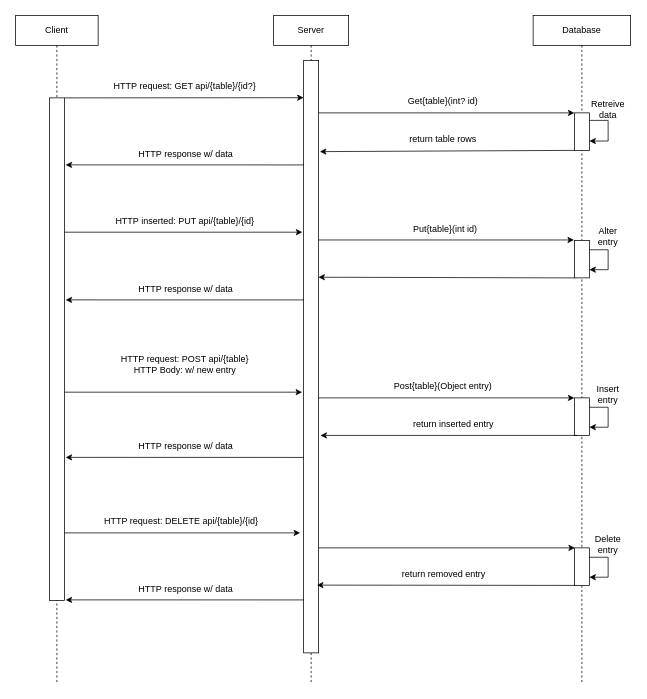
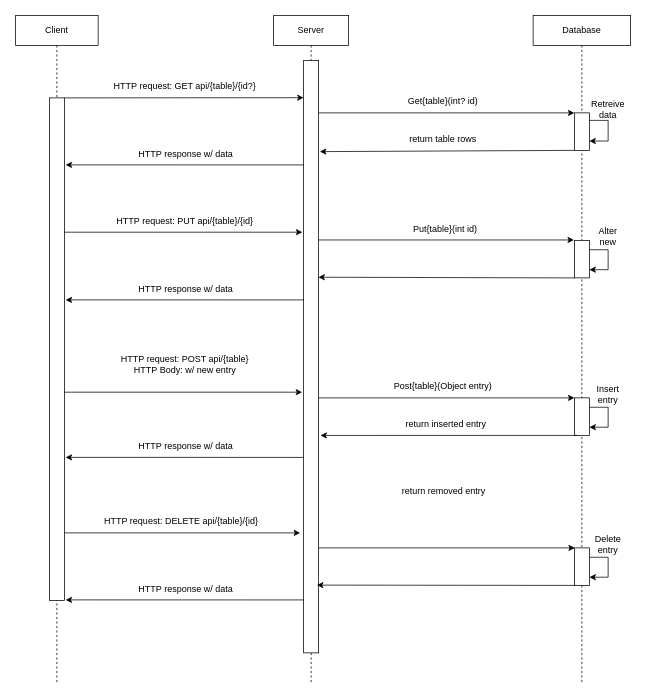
  <mxCell id="0" />
  <mxCell id="1" parent="0" />
  <mxCell id="2" value="" style="endArrow=classic;html=1;rounded=0;entryX=0;entryY=0;entryDx=0;entryDy=0;" edge="1" parent="1"><mxGeometry width="50" height="50" relative="1" as="geometry"><mxPoint x="414.337" y="730" as="sourcePoint" /><mxPoint x="765.67" y="730" as="targetPoint" /></mxGeometry></mxCell>
  <mxCell id="3" value="" style="endArrow=classic;html=1;rounded=0;entryX=0;entryY=0;entryDx=0;entryDy=0;" edge="1" parent="1" source="9"><mxGeometry width="50" height="50" relative="1" as="geometry"><mxPoint x="100" y="710" as="sourcePoint" /><mxPoint x="399.33" y="710" as="targetPoint" /></mxGeometry></mxCell>
  <mxCell id="4" value="" style="endArrow=classic;html=1;rounded=0;entryX=-0.1;entryY=0.56;entryDx=0;entryDy=0;entryPerimeter=0;" edge="1" parent="1" source="9" target="12"><mxGeometry width="50" height="50" relative="1" as="geometry"><mxPoint x="100" y="510" as="sourcePoint" /><mxPoint x="350" y="520" as="targetPoint" /></mxGeometry></mxCell>
  <mxCell id="5" value="" style="endArrow=classic;html=1;rounded=0;entryX=0;entryY=0;entryDx=0;entryDy=0;" edge="1" parent="1" source="11" target="21"><mxGeometry width="50" height="50" relative="1" as="geometry"><mxPoint x="434" y="548.45" as="sourcePoint" /><mxPoint x="774.7" y="548.45" as="targetPoint" /></mxGeometry></mxCell>
  <mxCell id="6" value="" style="endArrow=classic;html=1;rounded=0;entryX=0;entryY=0;entryDx=0;entryDy=0;" parent="1" source="11" target="15" edge="1"><mxGeometry width="50" height="50" relative="1" as="geometry"><mxPoint x="430" y="150" as="sourcePoint" /><mxPoint x="680" y="220" as="targetPoint" /></mxGeometry></mxCell>
  <mxCell id="7" value="" style="endArrow=classic;html=1;rounded=0;exitX=1;exitY=0;exitDx=0;exitDy=0;entryX=-0.003;entryY=0.063;entryDx=0;entryDy=0;entryPerimeter=0;" parent="1" source="10" target="12" edge="1"><mxGeometry width="50" height="50" relative="1" as="geometry"><mxPoint x="330" y="320" as="sourcePoint" /><mxPoint x="390" y="130" as="targetPoint" /></mxGeometry></mxCell>
  <mxCell id="8" value="" style="endArrow=classic;html=1;rounded=0;entryX=-0.086;entryY=0.29;entryDx=0;entryDy=0;entryPerimeter=0;" edge="1" parent="1" source="9" target="12"><mxGeometry width="50" height="50" relative="1" as="geometry"><mxPoint x="86" y="310.28" as="sourcePoint" /><mxPoint x="360" y="320" as="targetPoint" /></mxGeometry></mxCell>
  <mxCell id="9" value="Client" style="shape=umlLifeline;perimeter=lifelinePerimeter;whiteSpace=wrap;html=1;container=1;collapsible=0;recursiveResize=0;outlineConnect=0;" parent="1" vertex="1"><mxGeometry y="20" width="110" height="890" as="geometry" x="20" /></mxCell>
  <mxCell id="10" value="" style="rounded=0;whiteSpace=wrap;html=1;" parent="9" vertex="1"><mxGeometry x="45" y="110" width="20" height="670" as="geometry" /></mxCell>
  <mxCell id="11" value="Server" style="shape=umlLifeline;perimeter=lifelinePerimeter;whiteSpace=wrap;html=1;container=1;collapsible=0;recursiveResize=0;outlineConnect=0;" parent="1" vertex="1"><mxGeometry x="364" y="20" width="100" height="890" as="geometry" /></mxCell>
  <mxCell id="12" value="" style="rounded=0;whiteSpace=wrap;html=1;" parent="11" vertex="1"><mxGeometry x="40" y="60" width="20" height="790" as="geometry" /></mxCell>
  <mxCell id="13" value="Database" style="shape=umlLifeline;perimeter=lifelinePerimeter;whiteSpace=wrap;html=1;container=1;collapsible=0;recursiveResize=0;outlineConnect=0;" parent="1" vertex="1"><mxGeometry x="710" y="20" width="130" height="890" as="geometry" /></mxCell>
  <mxCell id="14" style="edgeStyle=orthogonalEdgeStyle;rounded=0;orthogonalLoop=1;jettySize=auto;html=1;exitX=0;exitY=1;exitDx=0;exitDy=0;entryX=1;entryY=0.75;entryDx=0;entryDy=0;" edge="1" parent="13" source="16" target="15"><mxGeometry relative="1" as="geometry"><Array as="points"><mxPoint x="100" y="140" /><mxPoint x="100" y="168" /></Array></mxGeometry></mxCell>
  <mxCell id="15" value="" style="rounded=0;whiteSpace=wrap;html=1;" parent="13" vertex="1"><mxGeometry x="55" y="130" width="20" height="50" as="geometry" /></mxCell>
  <mxCell id="16" value="Retreive&lt;br&gt;data" style="text;html=1;strokeColor=none;fillColor=none;align=center;verticalAlign=middle;whiteSpace=wrap;rounded=0;" vertex="1" parent="13"><mxGeometry x="70" y="110" width="60" height="30" as="geometry" /></mxCell>
  <mxCell id="17" value="" style="rounded=0;whiteSpace=wrap;html=1;" vertex="1" parent="13"><mxGeometry x="55" y="300" width="20" height="50" as="geometry" /></mxCell>
- <mxCell id="18" value="Alter&lt;br&gt;entry" style="text;html=1;strokeColor=none;fillColor=none;align=center;verticalAlign=middle;whiteSpace=wrap;rounded=0;" vertex="1" parent="13"><mxGeometry x="70" y="280" width="60" height="30" as="geometry" /></mxCell>
+ <mxCell id="18" value="Alter&lt;br&gt;new" style="text;html=1;strokeColor=none;fillColor=none;align=center;verticalAlign=middle;whiteSpace=wrap;rounded=0;" vertex="1" parent="13"><mxGeometry x="70" y="280" width="60" height="30" as="geometry" /></mxCell>
  <mxCell id="19" value="" style="endArrow=classic;html=1;rounded=0;entryX=0.986;entryY=0.366;entryDx=0;entryDy=0;entryPerimeter=0;" edge="1" parent="13" target="12"><mxGeometry width="50" height="50" relative="1" as="geometry"><mxPoint x="55" y="350.05" as="sourcePoint" /><mxPoint x="-210" y="370" as="targetPoint" /></mxGeometry></mxCell>
  <mxCell id="20" style="edgeStyle=orthogonalEdgeStyle;rounded=0;orthogonalLoop=1;jettySize=auto;html=1;exitX=1;exitY=0.25;exitDx=0;exitDy=0;entryX=1.002;entryY=0.782;entryDx=0;entryDy=0;entryPerimeter=0;" edge="1" parent="13" source="17" target="17"><mxGeometry relative="1" as="geometry"><Array as="points"><mxPoint x="100" y="312" /><mxPoint x="100" y="339" /></Array></mxGeometry></mxCell>
  <mxCell id="21" value="" style="rounded=0;whiteSpace=wrap;html=1;" vertex="1" parent="13"><mxGeometry x="55" y="510" width="20" height="50" as="geometry" /></mxCell>
  <mxCell id="22" value="Insert&lt;br&gt;entry" style="text;html=1;strokeColor=none;fillColor=none;align=center;verticalAlign=middle;whiteSpace=wrap;rounded=0;" vertex="1" parent="13"><mxGeometry x="70" y="490" width="60" height="30" as="geometry" /></mxCell>
  <mxCell id="23" style="edgeStyle=orthogonalEdgeStyle;rounded=0;orthogonalLoop=1;jettySize=auto;html=1;exitX=1;exitY=0.25;exitDx=0;exitDy=0;entryX=1.002;entryY=0.782;entryDx=0;entryDy=0;entryPerimeter=0;" edge="1" parent="13" source="21" target="21"><mxGeometry relative="1" as="geometry"><Array as="points"><mxPoint x="100" y="522" /><mxPoint x="100" y="549" /></Array></mxGeometry></mxCell>
  <mxCell id="24" value="" style="rounded=0;whiteSpace=wrap;html=1;" vertex="1" parent="13"><mxGeometry x="55" y="710" width="20" height="50" as="geometry" /></mxCell>
  <mxCell id="25" value="Delete&lt;br&gt;entry" style="text;html=1;strokeColor=none;fillColor=none;align=center;verticalAlign=middle;whiteSpace=wrap;rounded=0;" vertex="1" parent="13"><mxGeometry x="70" y="690" width="60" height="30" as="geometry" /></mxCell>
  <mxCell id="26" style="edgeStyle=orthogonalEdgeStyle;rounded=0;orthogonalLoop=1;jettySize=auto;html=1;exitX=1;exitY=0.25;exitDx=0;exitDy=0;entryX=1.002;entryY=0.782;entryDx=0;entryDy=0;entryPerimeter=0;" edge="1" parent="13" source="24" target="24"><mxGeometry relative="1" as="geometry"><Array as="points"><mxPoint x="100" y="722" /><mxPoint x="100" y="749" /></Array></mxGeometry></mxCell>
  <mxCell id="27" value="HTTP request: GET api/{table}/{id?}" style="text;html=1;strokeColor=none;fillColor=none;align=center;verticalAlign=middle;whiteSpace=wrap;rounded=0;" parent="1" vertex="1"><mxGeometry x="110.67" y="100" width="270" height="30" as="geometry" /></mxCell>
  <mxCell id="28" value="Get{table}(int? id)" style="text;html=1;strokeColor=none;fillColor=none;align=center;verticalAlign=middle;whiteSpace=wrap;rounded=0;" parent="1" vertex="1"><mxGeometry x="480" y="120" width="220" height="30" as="geometry" /></mxCell>
  <mxCell id="29" value="" style="endArrow=classic;html=1;rounded=0;exitX=0;exitY=1;exitDx=0;exitDy=0;entryX=1.083;entryY=0.154;entryDx=0;entryDy=0;entryPerimeter=0;" edge="1" parent="1" source="15" target="12"><mxGeometry width="50" height="50" relative="1" as="geometry"><mxPoint x="240" y="550" as="sourcePoint" /><mxPoint x="480" y="200" as="targetPoint" /></mxGeometry></mxCell>
  <mxCell id="30" value="return table rows" style="text;html=1;strokeColor=none;fillColor=none;align=center;verticalAlign=middle;whiteSpace=wrap;rounded=0;" vertex="1" parent="1"><mxGeometry x="530" y="170" width="120" height="30" as="geometry" /></mxCell>
  <mxCell id="31" value="" style="endArrow=classic;html=1;rounded=0;exitX=-0.037;exitY=0.284;exitDx=0;exitDy=0;exitPerimeter=0;entryX=1.016;entryY=0.306;entryDx=0;entryDy=0;entryPerimeter=0;" edge="1" parent="1"><mxGeometry width="50" height="50" relative="1" as="geometry"><mxPoint x="404.64" y="219.4" as="sourcePoint" /><mxPoint x="86.7" y="219.34" as="targetPoint" /></mxGeometry></mxCell>
  <mxCell id="32" value="HTTP response w/ data" style="text;html=1;strokeColor=none;fillColor=none;align=center;verticalAlign=middle;whiteSpace=wrap;rounded=0;" vertex="1" parent="1"><mxGeometry x="169.89" y="190" width="154.33" height="30" as="geometry" /></mxCell>
- <mxCell id="33" value="HTTP inserted: PUT api/{table}/{id}" style="text;html=1;strokeColor=none;fillColor=none;align=center;verticalAlign=middle;whiteSpace=wrap;rounded=0;" vertex="1" parent="1"><mxGeometry x="110.67" y="280" width="270" height="30" as="geometry" /></mxCell>
+ <mxCell id="33" value="HTTP request: PUT api/{table}/{id}" style="text;html=1;strokeColor=none;fillColor=none;align=center;verticalAlign=middle;whiteSpace=wrap;rounded=0;" vertex="1" parent="1"><mxGeometry x="110.67" y="280" width="270" height="30" as="geometry" /></mxCell>
  <mxCell id="34" value="" style="endArrow=classic;html=1;rounded=0;entryX=-0.029;entryY=0.389;entryDx=0;entryDy=0;exitX=0.986;exitY=0.627;exitDx=0;exitDy=0;exitPerimeter=0;entryPerimeter=0;" edge="1" parent="1"><mxGeometry width="50" height="50" relative="1" as="geometry"><mxPoint x="423.72" y="319.45" as="sourcePoint" /><mxPoint x="764.42" y="319.45" as="targetPoint" /></mxGeometry></mxCell>
  <mxCell id="35" value="Put{table}(int id)" style="text;html=1;strokeColor=none;fillColor=none;align=center;verticalAlign=middle;whiteSpace=wrap;rounded=0;" vertex="1" parent="1"><mxGeometry x="482.97" y="290" width="220" height="30" as="geometry" /></mxCell>
  <mxCell id="36" value="" style="endArrow=classic;html=1;rounded=0;exitX=-0.037;exitY=0.284;exitDx=0;exitDy=0;exitPerimeter=0;entryX=1.016;entryY=0.306;entryDx=0;entryDy=0;entryPerimeter=0;" edge="1" parent="1"><mxGeometry width="50" height="50" relative="1" as="geometry"><mxPoint x="404.64" y="399.4" as="sourcePoint" /><mxPoint x="86.7" y="399.34" as="targetPoint" /></mxGeometry></mxCell>
  <mxCell id="37" value="HTTP response w/ data" style="text;html=1;strokeColor=none;fillColor=none;align=center;verticalAlign=middle;whiteSpace=wrap;rounded=0;" vertex="1" parent="1"><mxGeometry x="169.89" y="370" width="154.33" height="30" as="geometry" /></mxCell>
  <mxCell id="38" value="HTTP request: POST api/{table}&lt;br&gt;HTTP Body: w/ new entry" style="text;html=1;strokeColor=none;fillColor=none;align=center;verticalAlign=middle;whiteSpace=wrap;rounded=0;" vertex="1" parent="1"><mxGeometry x="110.67" y="470" width="270" height="30" as="geometry" /></mxCell>
  <mxCell id="39" value="Post{table}(Object entry)" style="text;html=1;strokeColor=none;fillColor=none;align=center;verticalAlign=middle;whiteSpace=wrap;rounded=0;" vertex="1" parent="1"><mxGeometry x="480" y="500" width="220" height="30" as="geometry" /></mxCell>
  <mxCell id="40" value="" style="endArrow=classic;html=1;rounded=0;entryX=1.122;entryY=0.633;entryDx=0;entryDy=0;entryPerimeter=0;" edge="1" parent="1" target="12"><mxGeometry width="50" height="50" relative="1" as="geometry"><mxPoint x="769" y="580.05" as="sourcePoint" /><mxPoint x="490" y="610" as="targetPoint" /></mxGeometry></mxCell>
- <mxCell id="41" value="return inserted entry" style="text;html=1;strokeColor=none;fillColor=none;align=center;verticalAlign=middle;whiteSpace=wrap;rounded=0;" vertex="1" parent="1"><mxGeometry x="544" y="550" width="120" height="30" as="geometry" /></mxCell>
+ <mxCell id="41" value="return inserted entry" style="text;html=1;strokeColor=none;fillColor=none;align=center;verticalAlign=middle;whiteSpace=wrap;rounded=0;" vertex="1" parent="1"><mxGeometry x="534" y="550" width="120" height="30" as="geometry" /></mxCell>
  <mxCell id="42" value="" style="endArrow=classic;html=1;rounded=0;exitX=-0.037;exitY=0.284;exitDx=0;exitDy=0;exitPerimeter=0;entryX=1.016;entryY=0.306;entryDx=0;entryDy=0;entryPerimeter=0;" edge="1" parent="1"><mxGeometry width="50" height="50" relative="1" as="geometry"><mxPoint x="404.64" y="609.4" as="sourcePoint" /><mxPoint x="86.7" y="609.34" as="targetPoint" /></mxGeometry></mxCell>
  <mxCell id="43" value="HTTP response w/ data" style="text;html=1;strokeColor=none;fillColor=none;align=center;verticalAlign=middle;whiteSpace=wrap;rounded=0;" vertex="1" parent="1"><mxGeometry x="169.89" y="580" width="154.33" height="30" as="geometry" /></mxCell>
  <mxCell id="44" value="HTTP request: DELETE api/{table}/{id}" style="text;html=1;strokeColor=none;fillColor=none;align=center;verticalAlign=middle;whiteSpace=wrap;rounded=0;" vertex="1" parent="1"><mxGeometry x="106" y="680" width="270" height="30" as="geometry" /></mxCell>
  <mxCell id="45" value="" style="endArrow=classic;html=1;rounded=0;entryX=1.027;entryY=0.505;entryDx=0;entryDy=0;entryPerimeter=0;" edge="1" parent="1"><mxGeometry width="50" height="50" relative="1" as="geometry"><mxPoint x="766.23" y="780.05" as="sourcePoint" /><mxPoint x="421.77" y="779.65" as="targetPoint" /></mxGeometry></mxCell>
- <mxCell id="46" value="return removed entry" style="text;html=1;strokeColor=none;fillColor=none;align=center;verticalAlign=middle;whiteSpace=wrap;rounded=0;" vertex="1" parent="1"><mxGeometry x="531.23" y="750" width="120" height="30" as="geometry" /></mxCell>
+ <mxCell id="46" value="return removed entry" style="text;html=1;strokeColor=none;fillColor=none;align=center;verticalAlign=middle;whiteSpace=wrap;rounded=0;" vertex="1" parent="1"><mxGeometry x="531.23" y="640" width="120" height="30" as="geometry" /></mxCell>
  <mxCell id="47" value="" style="endArrow=classic;html=1;rounded=0;exitX=-0.037;exitY=0.284;exitDx=0;exitDy=0;exitPerimeter=0;entryX=1.016;entryY=0.306;entryDx=0;entryDy=0;entryPerimeter=0;" edge="1" parent="1"><mxGeometry width="50" height="50" relative="1" as="geometry"><mxPoint x="404.64" y="799.4" as="sourcePoint" /><mxPoint x="86.7" y="799.34" as="targetPoint" /></mxGeometry></mxCell>
  <mxCell id="48" value="HTTP response w/ data" style="text;html=1;strokeColor=none;fillColor=none;align=center;verticalAlign=middle;whiteSpace=wrap;rounded=0;" vertex="1" parent="1"><mxGeometry x="169.89" y="770" width="154.33" height="30" as="geometry" /></mxCell>
